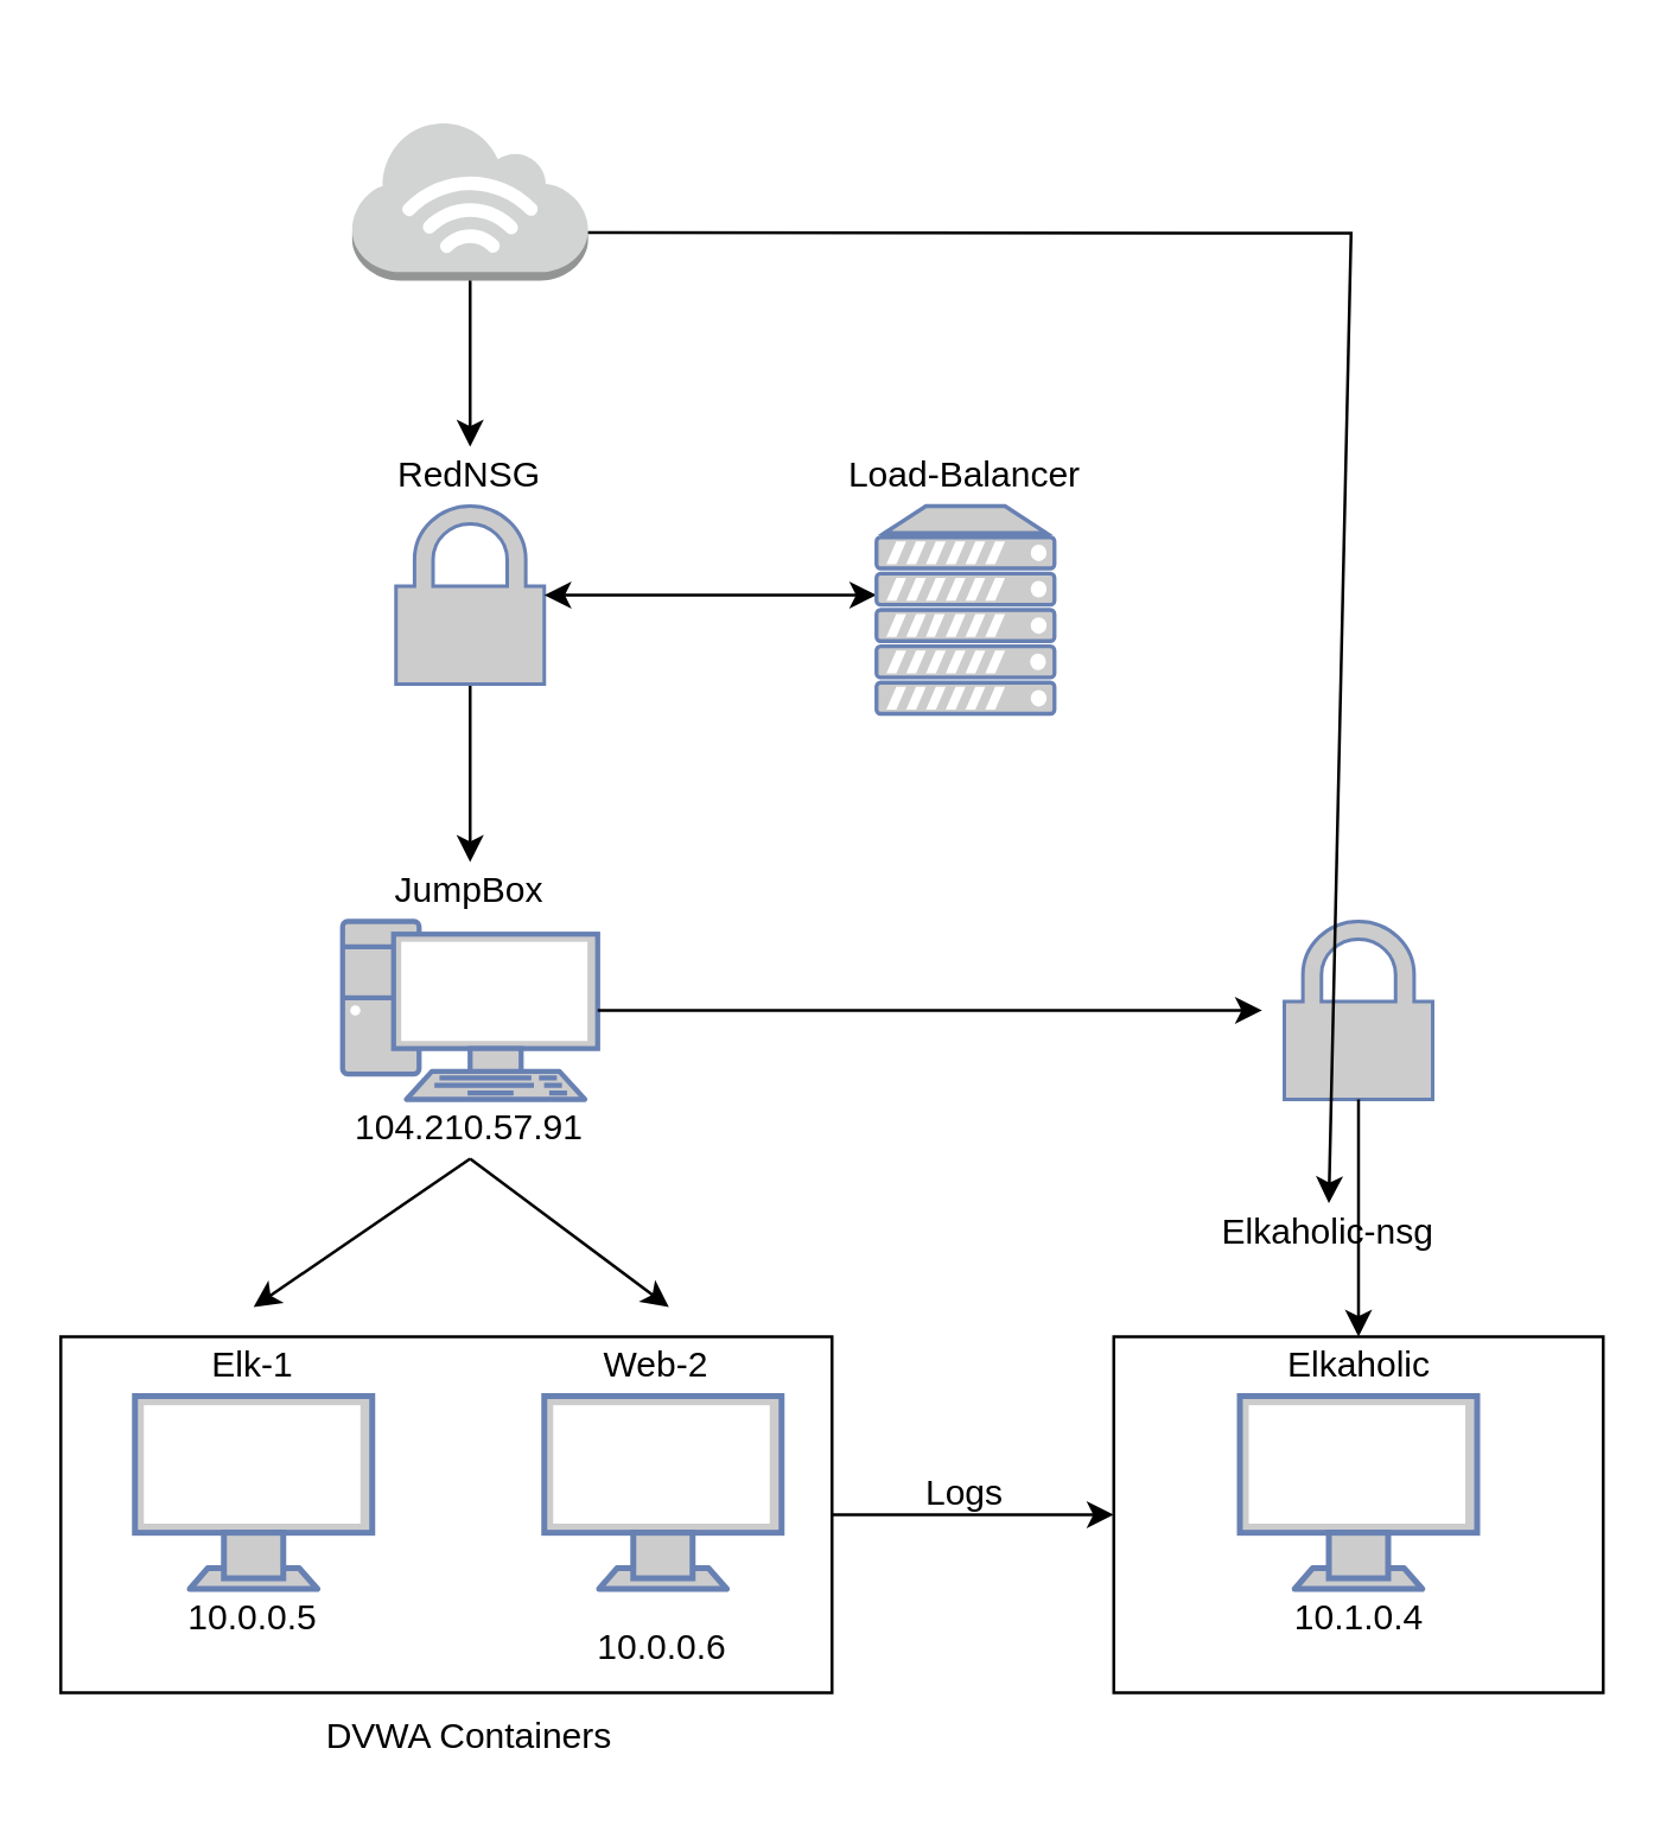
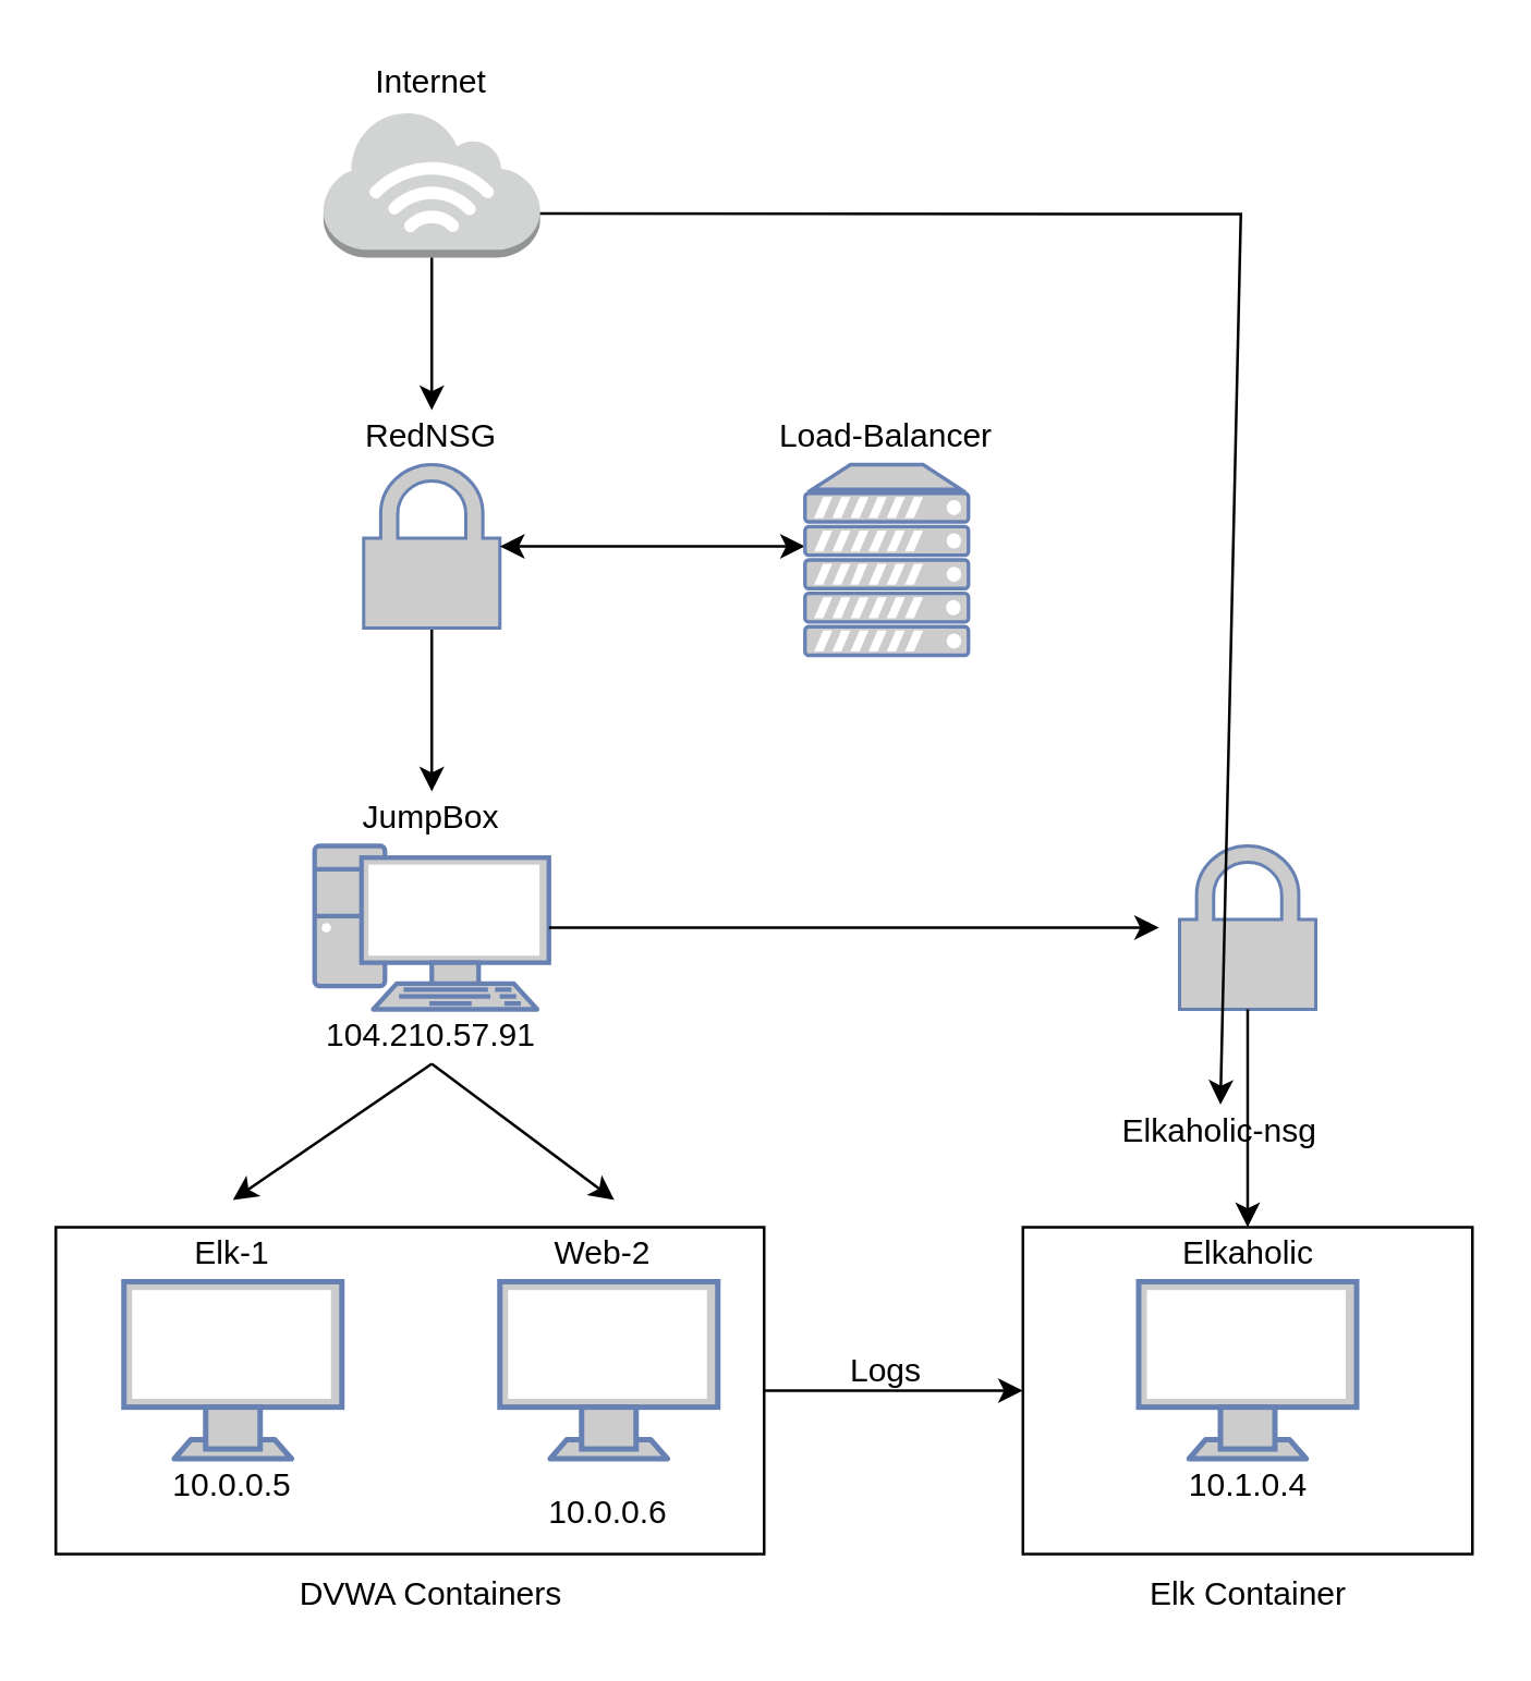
  <mxCell id="0" />
  <mxCell id="1" parent="0" />
+ <mxCell id="2" value="Internet" style="text;html=1;strokeColor=none;fillColor=none;align=center;verticalAlign=middle;whiteSpace=wrap;rounded=0;" parent="1" vertex="1"><mxGeometry x="138" y="20" width="40" height="20" as="geometry" /></mxCell>
  <mxCell id="3" value="" style="endArrow=classic;html=1;exitX=0.5;exitY=1;exitDx=0;exitDy=0;" parent="1" edge="1"><mxGeometry width="50" height="50" relative="1" as="geometry"><mxPoint x="158" y="90" as="sourcePoint" /><mxPoint x="158" y="150" as="targetPoint" /></mxGeometry></mxCell>
  <mxCell id="4" value="RedNSG" style="text;html=1;strokeColor=none;fillColor=none;align=center;verticalAlign=middle;whiteSpace=wrap;rounded=0;" parent="1" vertex="1"><mxGeometry x="138" y="150" width="40" height="20" as="geometry" /></mxCell>
  <mxCell id="5" value="" style="endArrow=classic;html=1;exitX=0.5;exitY=1;exitDx=0;exitDy=0;exitPerimeter=0;" parent="1" edge="1"><mxGeometry width="50" height="50" relative="1" as="geometry"><mxPoint x="158" y="230" as="sourcePoint" /><mxPoint x="158" y="290" as="targetPoint" /></mxGeometry></mxCell>
  <mxCell id="6" value="" style="outlineConnect=0;dashed=0;verticalLabelPosition=bottom;verticalAlign=top;align=center;html=1;shape=mxgraph.aws3.internet_3;fillColor=#D2D3D3;gradientColor=none;" parent="1" vertex="1"><mxGeometry x="118.25" y="40" width="79.5" height="54" as="geometry" /></mxCell>
  <mxCell id="7" value="" style="fontColor=#0066CC;verticalAlign=top;verticalLabelPosition=bottom;labelPosition=center;align=center;html=1;outlineConnect=0;fillColor=#CCCCCC;strokeColor=#6881B3;gradientColor=none;gradientDirection=north;strokeWidth=2;shape=mxgraph.networks.secured;" parent="1" vertex="1"><mxGeometry x="133" y="170" width="50" height="60" as="geometry" /></mxCell>
  <mxCell id="8" value="" style="fontColor=#0066CC;verticalAlign=top;verticalLabelPosition=bottom;labelPosition=center;align=center;html=1;outlineConnect=0;fillColor=#CCCCCC;strokeColor=#6881B3;gradientColor=none;gradientDirection=north;strokeWidth=2;shape=mxgraph.networks.pc;" parent="1" vertex="1"><mxGeometry x="115" y="310" width="86" height="60" as="geometry" /></mxCell>
  <mxCell id="9" value="JumpBox" style="text;html=1;strokeColor=none;fillColor=none;align=center;verticalAlign=middle;whiteSpace=wrap;rounded=0;" parent="1" vertex="1"><mxGeometry x="138" y="290" width="40" height="20" as="geometry" /></mxCell>
  <mxCell id="10" value="" style="endArrow=classic;html=1;exitX=1;exitY=0.5;exitDx=0;exitDy=0;exitPerimeter=0;" parent="1" source="8" edge="1"><mxGeometry width="50" height="50" relative="1" as="geometry"><mxPoint x="314" y="340" as="sourcePoint" /><mxPoint x="425" y="340" as="targetPoint" /></mxGeometry></mxCell>
  <mxCell id="11" value="" style="fontColor=#0066CC;verticalAlign=top;verticalLabelPosition=bottom;labelPosition=center;align=center;html=1;outlineConnect=0;fillColor=#CCCCCC;strokeColor=#6881B3;gradientColor=none;gradientDirection=north;strokeWidth=2;shape=mxgraph.networks.secured;" parent="1" vertex="1"><mxGeometry x="432.5" y="310" width="50" height="60" as="geometry" /></mxCell>
  <mxCell id="12" value="Elkaholic-nsg" style="text;html=1;strokeColor=none;fillColor=none;align=center;verticalAlign=middle;whiteSpace=wrap;rounded=0;" parent="1" vertex="1"><mxGeometry x="405" y="405" width="85" height="20" as="geometry" /></mxCell>
  <mxCell id="13" value="" style="fontColor=#0066CC;verticalAlign=top;verticalLabelPosition=bottom;labelPosition=center;align=center;html=1;outlineConnect=0;fillColor=#CCCCCC;strokeColor=#6881B3;gradientColor=none;gradientDirection=north;strokeWidth=2;shape=mxgraph.networks.monitor;" parent="1" vertex="1"><mxGeometry x="417.5" y="470" width="80" height="65" as="geometry" /></mxCell>
  <mxCell id="14" value="Elkaholic" style="text;html=1;strokeColor=none;fillColor=none;align=center;verticalAlign=middle;whiteSpace=wrap;rounded=0;" parent="1" vertex="1"><mxGeometry x="437.5" y="450" width="40" height="20" as="geometry" /></mxCell>
  <mxCell id="15" value="" style="rounded=0;whiteSpace=wrap;html=1;gradientColor=#ffffff;fillColor=none;" parent="1" vertex="1"><mxGeometry x="375" y="450" width="165" height="120" as="geometry" /></mxCell>
+ <mxCell id="16" value="Elk Container" style="text;html=1;strokeColor=none;fillColor=none;align=center;verticalAlign=middle;whiteSpace=wrap;rounded=0;" parent="1" vertex="1"><mxGeometry x="403.75" y="575" width="107.5" height="20" as="geometry" /></mxCell>
  <mxCell id="17" value="" style="endArrow=classic;html=1;" parent="1" edge="1"><mxGeometry width="50" height="50" relative="1" as="geometry"><mxPoint x="158" y="390" as="sourcePoint" /><mxPoint x="225" y="440" as="targetPoint" /></mxGeometry></mxCell>
  <mxCell id="18" value="" style="endArrow=classic;html=1;" parent="1" edge="1"><mxGeometry width="50" height="50" relative="1" as="geometry"><mxPoint x="158" y="390" as="sourcePoint" /><mxPoint x="85" y="440" as="targetPoint" /></mxGeometry></mxCell>
  <mxCell id="19" value="" style="fontColor=#0066CC;verticalAlign=top;verticalLabelPosition=bottom;labelPosition=center;align=center;html=1;outlineConnect=0;fillColor=#CCCCCC;strokeColor=#6881B3;gradientColor=none;gradientDirection=north;strokeWidth=2;shape=mxgraph.networks.monitor;" parent="1" vertex="1"><mxGeometry x="183" y="470" width="80" height="65" as="geometry" /></mxCell>
  <mxCell id="20" value="" style="fontColor=#0066CC;verticalAlign=top;verticalLabelPosition=bottom;labelPosition=center;align=center;html=1;outlineConnect=0;fillColor=#CCCCCC;strokeColor=#6881B3;gradientColor=none;gradientDirection=north;strokeWidth=2;shape=mxgraph.networks.monitor;" parent="1" vertex="1"><mxGeometry x="45" y="470" width="80" height="65" as="geometry" /></mxCell>
  <mxCell id="21" value="Web-2" style="text;html=1;strokeColor=none;fillColor=none;align=center;verticalAlign=middle;whiteSpace=wrap;rounded=0;" parent="1" vertex="1"><mxGeometry x="201" y="450" width="40" height="20" as="geometry" /></mxCell>
  <mxCell id="22" value="Elk-1" style="text;html=1;strokeColor=none;fillColor=none;align=center;verticalAlign=middle;whiteSpace=wrap;rounded=0;" parent="1" vertex="1"><mxGeometry x="65" y="450" width="40" height="20" as="geometry" /></mxCell>
  <mxCell id="23" value="" style="endArrow=classic;startArrow=classic;html=1;exitX=1;exitY=0.5;exitDx=0;exitDy=0;exitPerimeter=0;" parent="1" source="7" edge="1"><mxGeometry width="50" height="50" relative="1" as="geometry"><mxPoint x="365" y="470" as="sourcePoint" /><mxPoint x="295" y="200" as="targetPoint" /></mxGeometry></mxCell>
  <mxCell id="24" value="" style="fontColor=#0066CC;verticalAlign=top;verticalLabelPosition=bottom;labelPosition=center;align=center;html=1;outlineConnect=0;fillColor=#CCCCCC;strokeColor=#6881B3;gradientColor=none;gradientDirection=north;strokeWidth=2;shape=mxgraph.networks.server;" parent="1" vertex="1"><mxGeometry x="295" y="170" width="60" height="70" as="geometry" /></mxCell>
  <mxCell id="25" value="Load-Balancer" style="text;html=1;strokeColor=none;fillColor=none;align=center;verticalAlign=middle;whiteSpace=wrap;rounded=0;" parent="1" vertex="1"><mxGeometry x="280" y="150" width="90" height="20" as="geometry" /></mxCell>
  <mxCell id="26" value="" style="rounded=0;whiteSpace=wrap;html=1;fillColor=none;gradientColor=#ffffff;" parent="1" vertex="1"><mxGeometry x="20" y="450" width="260" height="120" as="geometry" /></mxCell>
  <mxCell id="27" value="DVWA Containers" style="text;html=1;strokeColor=none;fillColor=none;align=center;verticalAlign=middle;whiteSpace=wrap;rounded=0;" parent="1" vertex="1"><mxGeometry x="103" y="575" width="110" height="20" as="geometry" /></mxCell>
  <mxCell id="28" value="" style="endArrow=classic;html=1;exitX=1;exitY=0.5;exitDx=0;exitDy=0;entryX=0;entryY=0.5;entryDx=0;entryDy=0;" parent="1" source="26" target="15" edge="1"><mxGeometry width="50" height="50" relative="1" as="geometry"><mxPoint x="365" y="460" as="sourcePoint" /><mxPoint x="415" y="410" as="targetPoint" /></mxGeometry></mxCell>
  <mxCell id="29" value="Logs" style="text;html=1;strokeColor=none;fillColor=none;align=center;verticalAlign=middle;whiteSpace=wrap;rounded=0;" parent="1" vertex="1"><mxGeometry x="305" y="492.5" width="40" height="20" as="geometry" /></mxCell>
  <mxCell id="30" value="" style="endArrow=classic;html=1;exitX=1;exitY=0.7;exitDx=0;exitDy=0;exitPerimeter=0;entryX=0.5;entryY=0;entryDx=0;entryDy=0;rounded=0;" parent="1" source="6" target="12" edge="1"><mxGeometry width="50" height="50" relative="1" as="geometry"><mxPoint x="365" y="360" as="sourcePoint" /><mxPoint x="455" y="78" as="targetPoint" /><Array as="points"><mxPoint x="455" y="78" /></Array></mxGeometry></mxCell>
  <mxCell id="31" value="10.1.0.4" style="text;html=1;strokeColor=none;fillColor=none;align=center;verticalAlign=middle;whiteSpace=wrap;rounded=0;" parent="1" vertex="1"><mxGeometry x="437.5" y="535" width="40" height="20" as="geometry" /></mxCell>
  <mxCell id="32" value="10.0.0.6" style="text;html=1;strokeColor=none;fillColor=none;align=center;verticalAlign=middle;whiteSpace=wrap;rounded=0;" parent="1" vertex="1"><mxGeometry x="203" y="545" width="40" height="20" as="geometry" /></mxCell>
  <mxCell id="33" value="10.0.0.5" style="text;html=1;strokeColor=none;fillColor=none;align=center;verticalAlign=middle;whiteSpace=wrap;rounded=0;" parent="1" vertex="1"><mxGeometry x="65" y="535" width="40" height="20" as="geometry" /></mxCell>
  <mxCell id="34" value="104.210.57.91" style="text;html=1;strokeColor=none;fillColor=none;align=center;verticalAlign=middle;whiteSpace=wrap;rounded=0;" parent="1" vertex="1"><mxGeometry x="138" y="370" width="40" height="20" as="geometry" /></mxCell>
  <mxCell id="35" value="" style="endArrow=classic;html=1;exitX=0.5;exitY=1;exitDx=0;exitDy=0;exitPerimeter=0;entryX=0.5;entryY=0;entryDx=0;entryDy=0;strokeWidth=1;" parent="1" source="11" target="15" edge="1"><mxGeometry width="50" height="50" relative="1" as="geometry"><mxPoint x="365" y="360" as="sourcePoint" /><mxPoint x="415" y="310" as="targetPoint" /></mxGeometry></mxCell>
